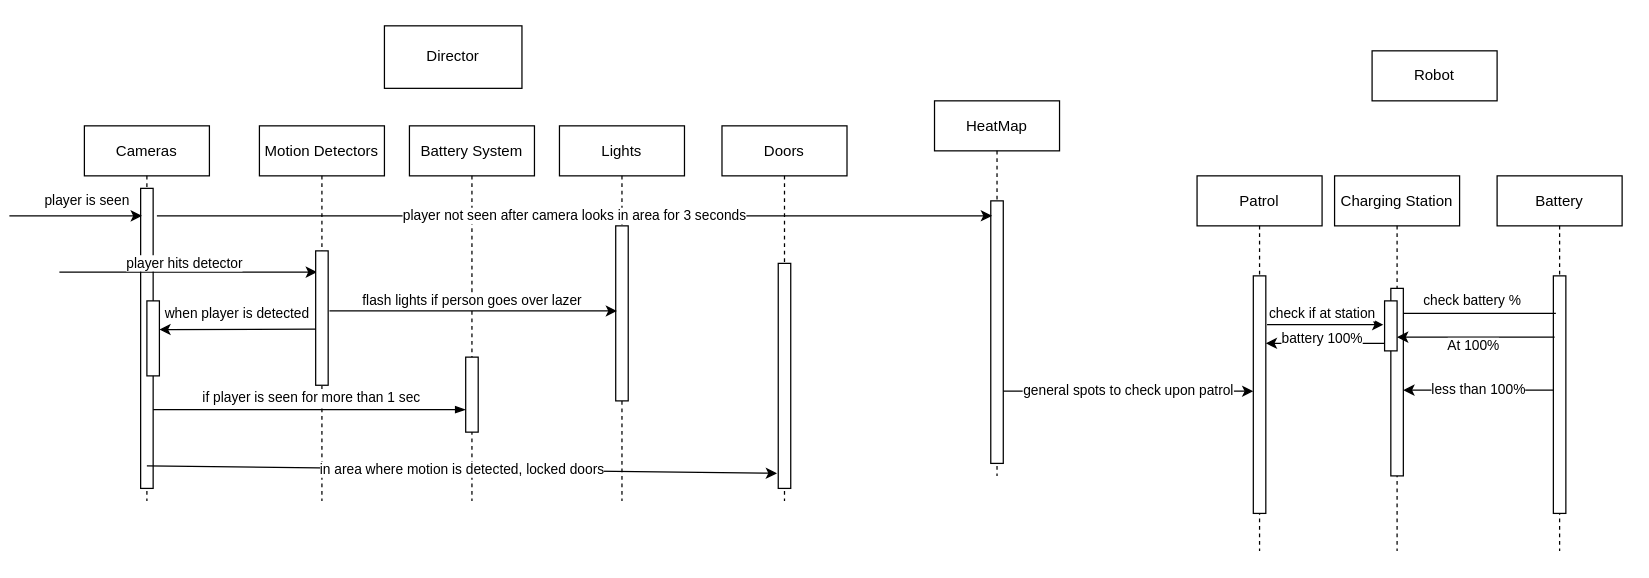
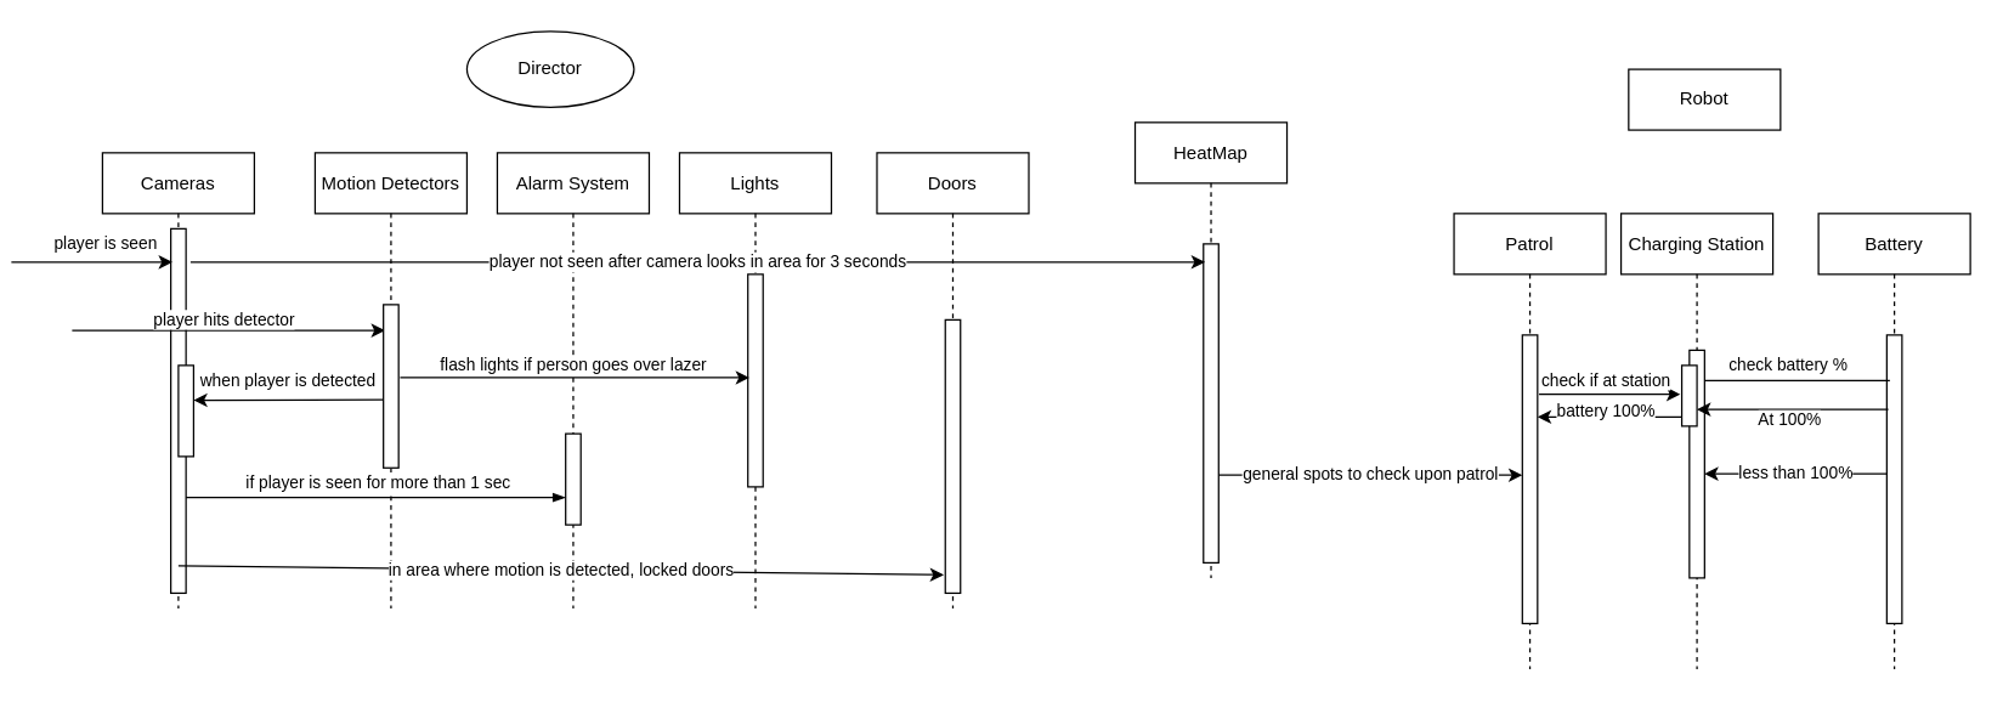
  <mxCell id="0" />
  <mxCell id="1" parent="0" />
  <mxCell id="2" value="Cameras" style="shape=umlLifeline;perimeter=lifelinePerimeter;container=1;collapsible=0;recursiveResize=0;rounded=0;shadow=0;strokeWidth=1;" parent="1" vertex="1"><mxGeometry x="20" y="100" width="100" height="300" as="geometry" /></mxCell>
  <mxCell id="3" value="" style="points=[];perimeter=orthogonalPerimeter;rounded=0;shadow=0;strokeWidth=1;" parent="2" vertex="1"><mxGeometry x="45" y="50" width="10" height="240" as="geometry" /></mxCell>
  <mxCell id="4" value="player is seen" style="endArrow=classic;html=1;rounded=0;entryX=0.1;entryY=0.55;entryDx=0;entryDy=0;entryPerimeter=0;endFill=1;" parent="2" edge="1"><mxGeometry x="0.176" y="12" width="50" height="50" relative="1" as="geometry"><mxPoint x="-60" y="72" as="sourcePoint" /><mxPoint x="46" y="72" as="targetPoint" /><mxPoint as="offset" /></mxGeometry></mxCell>
  <mxCell id="5" value="player hits detector" style="endArrow=classic;html=1;rounded=0;entryX=0.1;entryY=0.158;entryDx=0;entryDy=0;entryPerimeter=0;endFill=1;" parent="2" target="25" edge="1"><mxGeometry x="-0.029" y="7" width="50" height="50" relative="1" as="geometry"><mxPoint x="-20" y="117" as="sourcePoint" /><mxPoint x="30" y="110" as="targetPoint" /><mxPoint as="offset" /></mxGeometry></mxCell>
  <mxCell id="6" value="Doors" style="shape=umlLifeline;perimeter=lifelinePerimeter;container=1;collapsible=0;recursiveResize=0;rounded=0;shadow=0;strokeWidth=1;" parent="1" vertex="1"><mxGeometry x="530" y="100" width="100" height="300" as="geometry" /></mxCell>
  <mxCell id="7" value="" style="points=[];perimeter=orthogonalPerimeter;rounded=0;shadow=0;strokeWidth=1;" parent="6" vertex="1"><mxGeometry x="45" y="110" width="10" height="180" as="geometry" /></mxCell>
  <mxCell id="8" value="Battery" style="shape=umlLifeline;perimeter=lifelinePerimeter;container=1;collapsible=0;recursiveResize=0;rounded=0;shadow=0;strokeWidth=1;" parent="1" vertex="1"><mxGeometry x="1150" y="140" width="100" height="300" as="geometry" /></mxCell>
  <mxCell id="9" value="" style="points=[];perimeter=orthogonalPerimeter;rounded=0;shadow=0;strokeWidth=1;" parent="8" vertex="1"><mxGeometry x="45" y="80" width="10" height="190" as="geometry" /></mxCell>
  <mxCell id="10" value="Charging Station" style="shape=umlLifeline;perimeter=lifelinePerimeter;container=1;collapsible=0;recursiveResize=0;rounded=0;shadow=0;strokeWidth=1;" parent="1" vertex="1"><mxGeometry x="1020" y="140" width="100" height="300" as="geometry" /></mxCell>
  <mxCell id="11" value="" style="points=[];perimeter=orthogonalPerimeter;rounded=0;shadow=0;strokeWidth=1;" parent="10" vertex="1"><mxGeometry x="45" y="90" width="10" height="150" as="geometry" /></mxCell>
  <mxCell id="12" value="" style="points=[];perimeter=orthogonalPerimeter;rounded=0;shadow=0;strokeWidth=1;" parent="10" vertex="1"><mxGeometry x="40" y="100" width="10" height="40" as="geometry" /></mxCell>
  <mxCell id="13" value="check battery %" style="endArrow=none;html=1;rounded=0;entryX=0.2;entryY=0.158;entryDx=0;entryDy=0;entryPerimeter=0;" parent="10" target="9" edge="1"><mxGeometry x="-0.098" y="10" width="50" height="50" relative="1" as="geometry"><mxPoint x="55" y="110" as="sourcePoint" /><mxPoint x="105" y="60" as="targetPoint" /><mxPoint as="offset" /></mxGeometry></mxCell>
  <mxCell id="14" value="Lights" style="shape=umlLifeline;perimeter=lifelinePerimeter;container=1;collapsible=0;recursiveResize=0;rounded=0;shadow=0;strokeWidth=1;" parent="1" vertex="1"><mxGeometry x="400" y="100" width="100" height="300" as="geometry" /></mxCell>
  <mxCell id="15" value="" style="points=[];perimeter=orthogonalPerimeter;rounded=0;shadow=0;strokeWidth=1;" parent="14" vertex="1"><mxGeometry x="45" y="80" width="10" height="140" as="geometry" /></mxCell>
- <mxCell id="16" value="Battery System" style="shape=umlLifeline;perimeter=lifelinePerimeter;container=1;collapsible=0;recursiveResize=0;rounded=0;shadow=0;strokeWidth=1;" parent="1" vertex="1"><mxGeometry x="280" y="100" width="100" height="300" as="geometry" /></mxCell>
+ <mxCell id="16" value="Alarm System" style="shape=umlLifeline;perimeter=lifelinePerimeter;container=1;collapsible=0;recursiveResize=0;rounded=0;shadow=0;strokeWidth=1;" parent="1" vertex="1"><mxGeometry x="280" y="100" width="100" height="300" as="geometry" /></mxCell>
  <mxCell id="17" value="" style="points=[];perimeter=orthogonalPerimeter;rounded=0;shadow=0;strokeWidth=1;" parent="16" vertex="1"><mxGeometry x="45" y="185" width="10" height="60" as="geometry" /></mxCell>
  <mxCell id="18" value="HeatMap" style="shape=umlLifeline;perimeter=lifelinePerimeter;container=1;collapsible=0;recursiveResize=0;rounded=0;shadow=0;strokeWidth=1;" parent="1" vertex="1"><mxGeometry x="700" y="80" width="100" height="300" as="geometry" /></mxCell>
  <mxCell id="19" value="" style="points=[];perimeter=orthogonalPerimeter;rounded=0;shadow=0;strokeWidth=1;" parent="18" vertex="1"><mxGeometry x="45" y="80" width="10" height="210" as="geometry" /></mxCell>
  <mxCell id="20" value="less than 100%" style="endArrow=classic;html=1;rounded=0;exitX=0;exitY=0.481;exitDx=0;exitDy=0;exitPerimeter=0;startArrow=none;startFill=0;endFill=1;" parent="1" source="9" target="11" edge="1"><mxGeometry width="50" height="50" relative="1" as="geometry"><mxPoint x="850" y="380" as="sourcePoint" /><mxPoint x="1080" y="297" as="targetPoint" /><Array as="points" /></mxGeometry></mxCell>
  <mxCell id="21" value="Patrol" style="shape=umlLifeline;perimeter=lifelinePerimeter;container=1;collapsible=0;recursiveResize=0;rounded=0;shadow=0;strokeWidth=1;" parent="1" vertex="1"><mxGeometry x="910" y="140" width="100" height="300" as="geometry" /></mxCell>
  <mxCell id="22" value="" style="points=[];perimeter=orthogonalPerimeter;rounded=0;shadow=0;strokeWidth=1;" parent="21" vertex="1"><mxGeometry x="45" y="80" width="10" height="190" as="geometry" /></mxCell>
  <mxCell id="23" value="general spots to check upon patrol" style="endArrow=classic;html=1;rounded=0;exitX=1;exitY=0.725;exitDx=0;exitDy=0;exitPerimeter=0;endFill=1;" parent="1" source="19" target="22" edge="1"><mxGeometry width="50" height="50" relative="1" as="geometry"><mxPoint x="810" y="280" as="sourcePoint" /><mxPoint x="1030" y="276" as="targetPoint" /></mxGeometry></mxCell>
  <mxCell id="24" value="Motion Detectors" style="shape=umlLifeline;perimeter=lifelinePerimeter;container=1;collapsible=0;recursiveResize=0;rounded=0;shadow=0;strokeWidth=1;" parent="1" vertex="1"><mxGeometry x="160" y="100" width="100" height="300" as="geometry" /></mxCell>
  <mxCell id="25" value="" style="points=[];perimeter=orthogonalPerimeter;rounded=0;shadow=0;strokeWidth=1;" parent="24" vertex="1"><mxGeometry x="45" y="100" width="10" height="107.5" as="geometry" /></mxCell>
- <mxCell id="26" value="Director" style="rounded=0;whiteSpace=wrap;html=1;" parent="1" vertex="1"><mxGeometry x="260" y="20" width="110" height="50" as="geometry" /></mxCell>
+ <mxCell id="26" value="Director" style="ellipse;whiteSpace=wrap;html=1;" parent="1" vertex="1"><mxGeometry x="260" y="20" width="110" height="50" as="geometry" /></mxCell>
  <mxCell id="27" value="when player is detected" style="endArrow=none;html=1;rounded=0;entryX=0;entryY=0.582;entryDx=0;entryDy=0;entryPerimeter=0;startArrow=classic;startFill=1;exitX=1;exitY=0.383;exitDx=0;exitDy=0;exitPerimeter=0;" parent="1" source="28" target="25" edge="1"><mxGeometry x="-0.008" y="13" width="50" height="50" relative="1" as="geometry"><mxPoint x="75" y="263" as="sourcePoint" /><mxPoint x="200" y="270" as="targetPoint" /><mxPoint as="offset" /></mxGeometry></mxCell>
  <mxCell id="28" value="" style="points=[];perimeter=orthogonalPerimeter;rounded=0;shadow=0;strokeWidth=1;" parent="1" vertex="1"><mxGeometry x="70" y="240" width="10" height="60" as="geometry" /></mxCell>
  <mxCell id="29" value="player not seen after camera looks in area for 3 seconds" style="endArrow=classic;html=1;rounded=0;exitX=1.3;exitY=0.092;exitDx=0;exitDy=0;exitPerimeter=0;endFill=1;entryX=0.1;entryY=0.057;entryDx=0;entryDy=0;entryPerimeter=0;" parent="1" source="3" target="19" edge="1"><mxGeometry width="50" height="50" relative="1" as="geometry"><mxPoint x="75" y="160" as="sourcePoint" /><mxPoint x="380" y="160" as="targetPoint" /></mxGeometry></mxCell>
  <mxCell id="30" value="in area where motion is detected, locked doors" style="endArrow=none;html=1;rounded=0;entryX=0.5;entryY=0.925;entryDx=0;entryDy=0;entryPerimeter=0;exitX=-0.1;exitY=0.933;exitDx=0;exitDy=0;exitPerimeter=0;endFill=0;startArrow=classic;startFill=1;" parent="1" source="7" target="3" edge="1"><mxGeometry width="50" height="50" relative="1" as="geometry"><mxPoint x="560" y="339" as="sourcePoint" /><mxPoint x="260" y="280" as="targetPoint" /></mxGeometry></mxCell>
  <mxCell id="31" value="flash lights if person goes over lazer" style="endArrow=none;html=1;rounded=0;entryX=1.1;entryY=0.447;entryDx=0;entryDy=0;entryPerimeter=0;exitX=0.1;exitY=0.486;exitDx=0;exitDy=0;exitPerimeter=0;endFill=0;startArrow=classic;startFill=1;" parent="1" source="15" target="25" edge="1"><mxGeometry x="0.009" y="-8" width="50" height="50" relative="1" as="geometry"><mxPoint x="420" y="248" as="sourcePoint" /><mxPoint x="250" y="250" as="targetPoint" /><mxPoint as="offset" /></mxGeometry></mxCell>
  <mxCell id="32" value="At 100%" style="endArrow=none;html=1;rounded=0;entryX=0.1;entryY=0.258;entryDx=0;entryDy=0;entryPerimeter=0;startArrow=classic;startFill=1;exitX=1;exitY=0.725;exitDx=0;exitDy=0;exitPerimeter=0;" parent="1" source="12" target="9" edge="1"><mxGeometry x="-0.027" y="-7" width="50" height="50" relative="1" as="geometry"><mxPoint x="965" y="395" as="sourcePoint" /><mxPoint x="1185" y="380" as="targetPoint" /><mxPoint as="offset" /></mxGeometry></mxCell>
  <mxCell id="33" value="check if at station" style="endArrow=classic;html=1;rounded=0;exitX=1.1;exitY=0.205;exitDx=0;exitDy=0;exitPerimeter=0;endFill=1;entryX=-0.1;entryY=0.475;entryDx=0;entryDy=0;entryPerimeter=0;" parent="1" source="22" target="12" edge="1"><mxGeometry x="-0.054" y="9" width="50" height="50" relative="1" as="geometry"><mxPoint x="965" y="260" as="sourcePoint" /><mxPoint x="1020" y="248" as="targetPoint" /><mxPoint as="offset" /></mxGeometry></mxCell>
  <mxCell id="34" value="if player is seen for more than 1 sec&amp;nbsp;" style="endArrow=blockThin;html=1;rounded=0;endFill=1;entryX=0;entryY=0.7;entryDx=0;entryDy=0;entryPerimeter=0;" parent="1" source="3" target="17" edge="1"><mxGeometry x="0.022" y="10" width="50" height="50" relative="1" as="geometry"><mxPoint x="75" y="380" as="sourcePoint" /><mxPoint x="320" y="320" as="targetPoint" /><mxPoint as="offset" /></mxGeometry></mxCell>
- <mxCell id="35" value="Robot" style="rounded=0;whiteSpace=wrap;html=1;" parent="1" vertex="1"><mxGeometry x="1050" y="40" width="100" height="40" as="geometry" /></mxCell>
+ <mxCell id="35" value="Robot" style="rounded=0;whiteSpace=wrap;html=1;" parent="1" vertex="1"><mxGeometry x="1025" y="45" width="100" height="40" as="geometry" /></mxCell>
  <mxCell id="36" value="battery 100%" style="endArrow=none;html=1;rounded=0;entryX=0;entryY=0.85;entryDx=0;entryDy=0;entryPerimeter=0;exitX=1;exitY=0.284;exitDx=0;exitDy=0;exitPerimeter=0;startArrow=classic;startFill=1;" parent="1" source="22" target="12" edge="1"><mxGeometry x="-0.053" y="4" width="50" height="50" relative="1" as="geometry"><mxPoint x="970" y="273" as="sourcePoint" /><mxPoint x="1040" y="325" as="targetPoint" /><mxPoint as="offset" /></mxGeometry></mxCell>
